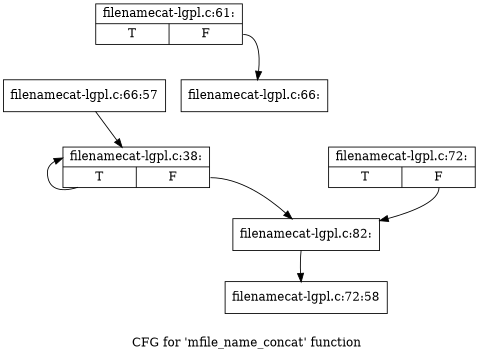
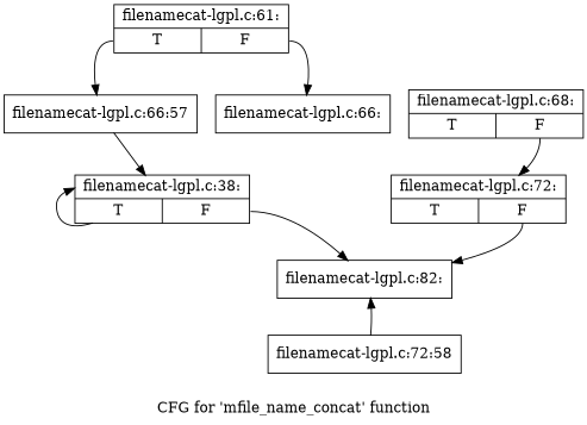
  digraph {
    label="CFG for 'mfile_name_concat' function"
    node [shape=record]
    edge [tailport=s1]
    n1 [label="{filenamecat-lgpl.c:61:|{<s0>T|<s1>F}}"]
    n2 [label="{filenamecat-lgpl.c:66:57}"]
    n3 [label="{filenamecat-lgpl.c:66:}"]
    n4 [label="{filenamecat-lgpl.c:38:|{<s0>T|<s1>F}}"]
    n5 [label="{filenamecat-lgpl.c:82:}"]
+   n6 [label="{filenamecat-lgpl.c:68:|{<s0>T|<s1>F}}"]
    n7 [label="{filenamecat-lgpl.c:72:|{<s0>T|<s1>F}}"]
    n8 [label="{filenamecat-lgpl.c:72:58}"]
+   n1 -> n2 [tailport=s0]
    n1 -> n3
    n2 -> n4 [tailport=""]
    n4 -> n4 [tailport=s0]
    n4 -> n5
-   n5 -> n8 [tailport=""]
+   n8 -> n5 [tailport=""]
+   n6 -> n7
    n7 -> n5
  }
